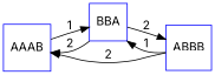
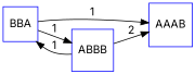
  digraph {
    fontname=Inter
    rankdir=LR
    node [color=blue fontname=Inter shape=square]
    edge [fontname=Inter]
    n1 [label=AAAB]
    n2 [label=BBA]
    n3 [label=ABBB]
-   n1 -> n2 [label=1]
-   n2 -> n1 [label=2]
-   n2 -> n3 [label=2]
+   n2 -> n1 [label=1]
+   n2 -> n3 [label=1]
    n3 -> n1 [label=2]
    n3 -> n2 [label=1]
  }
